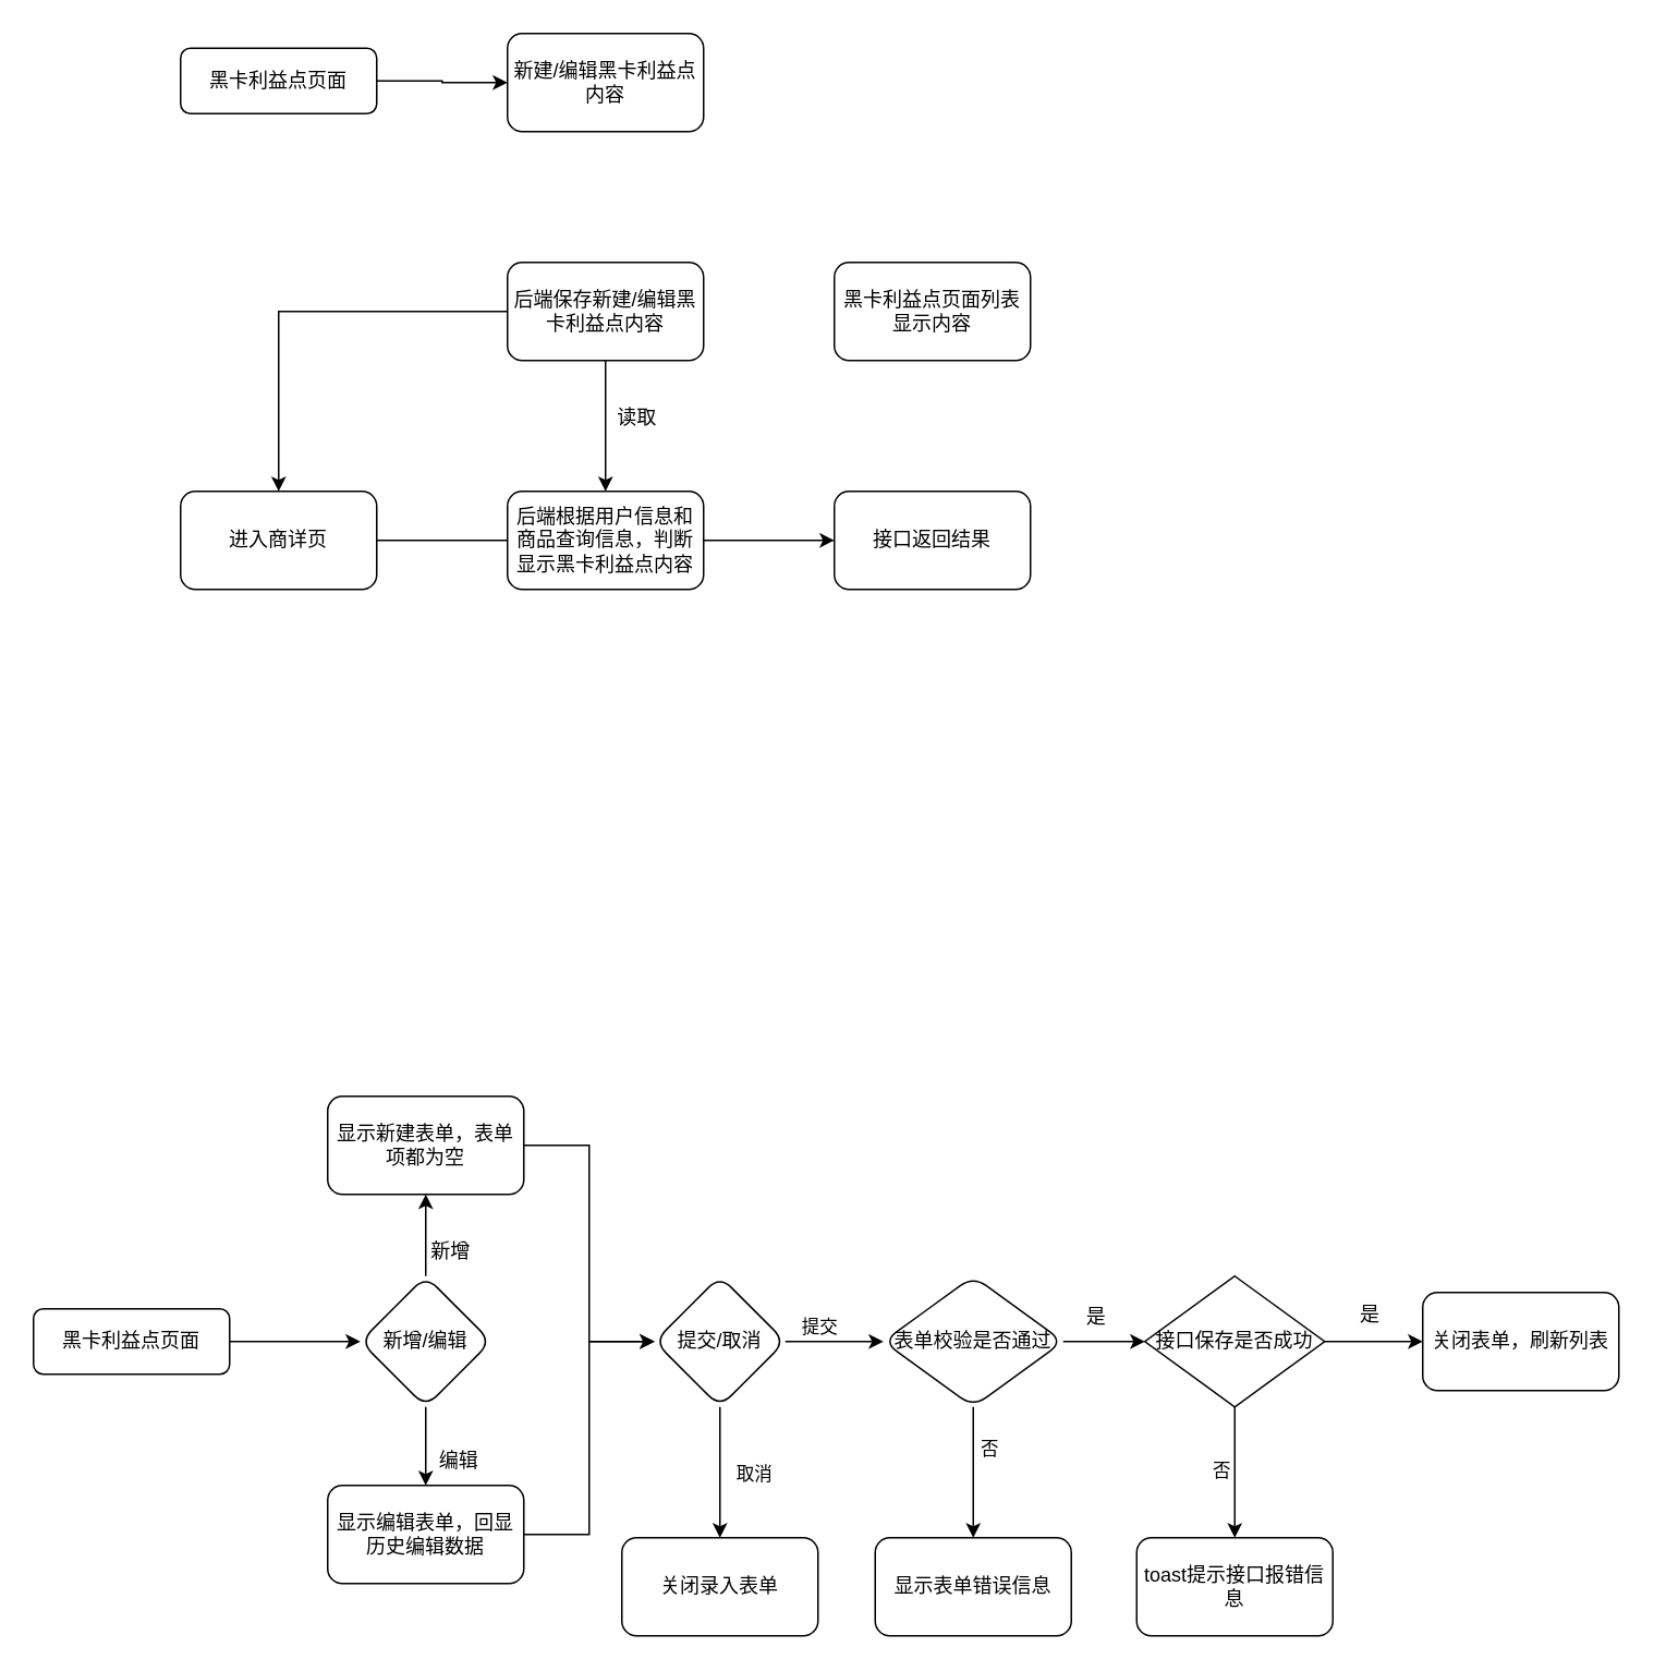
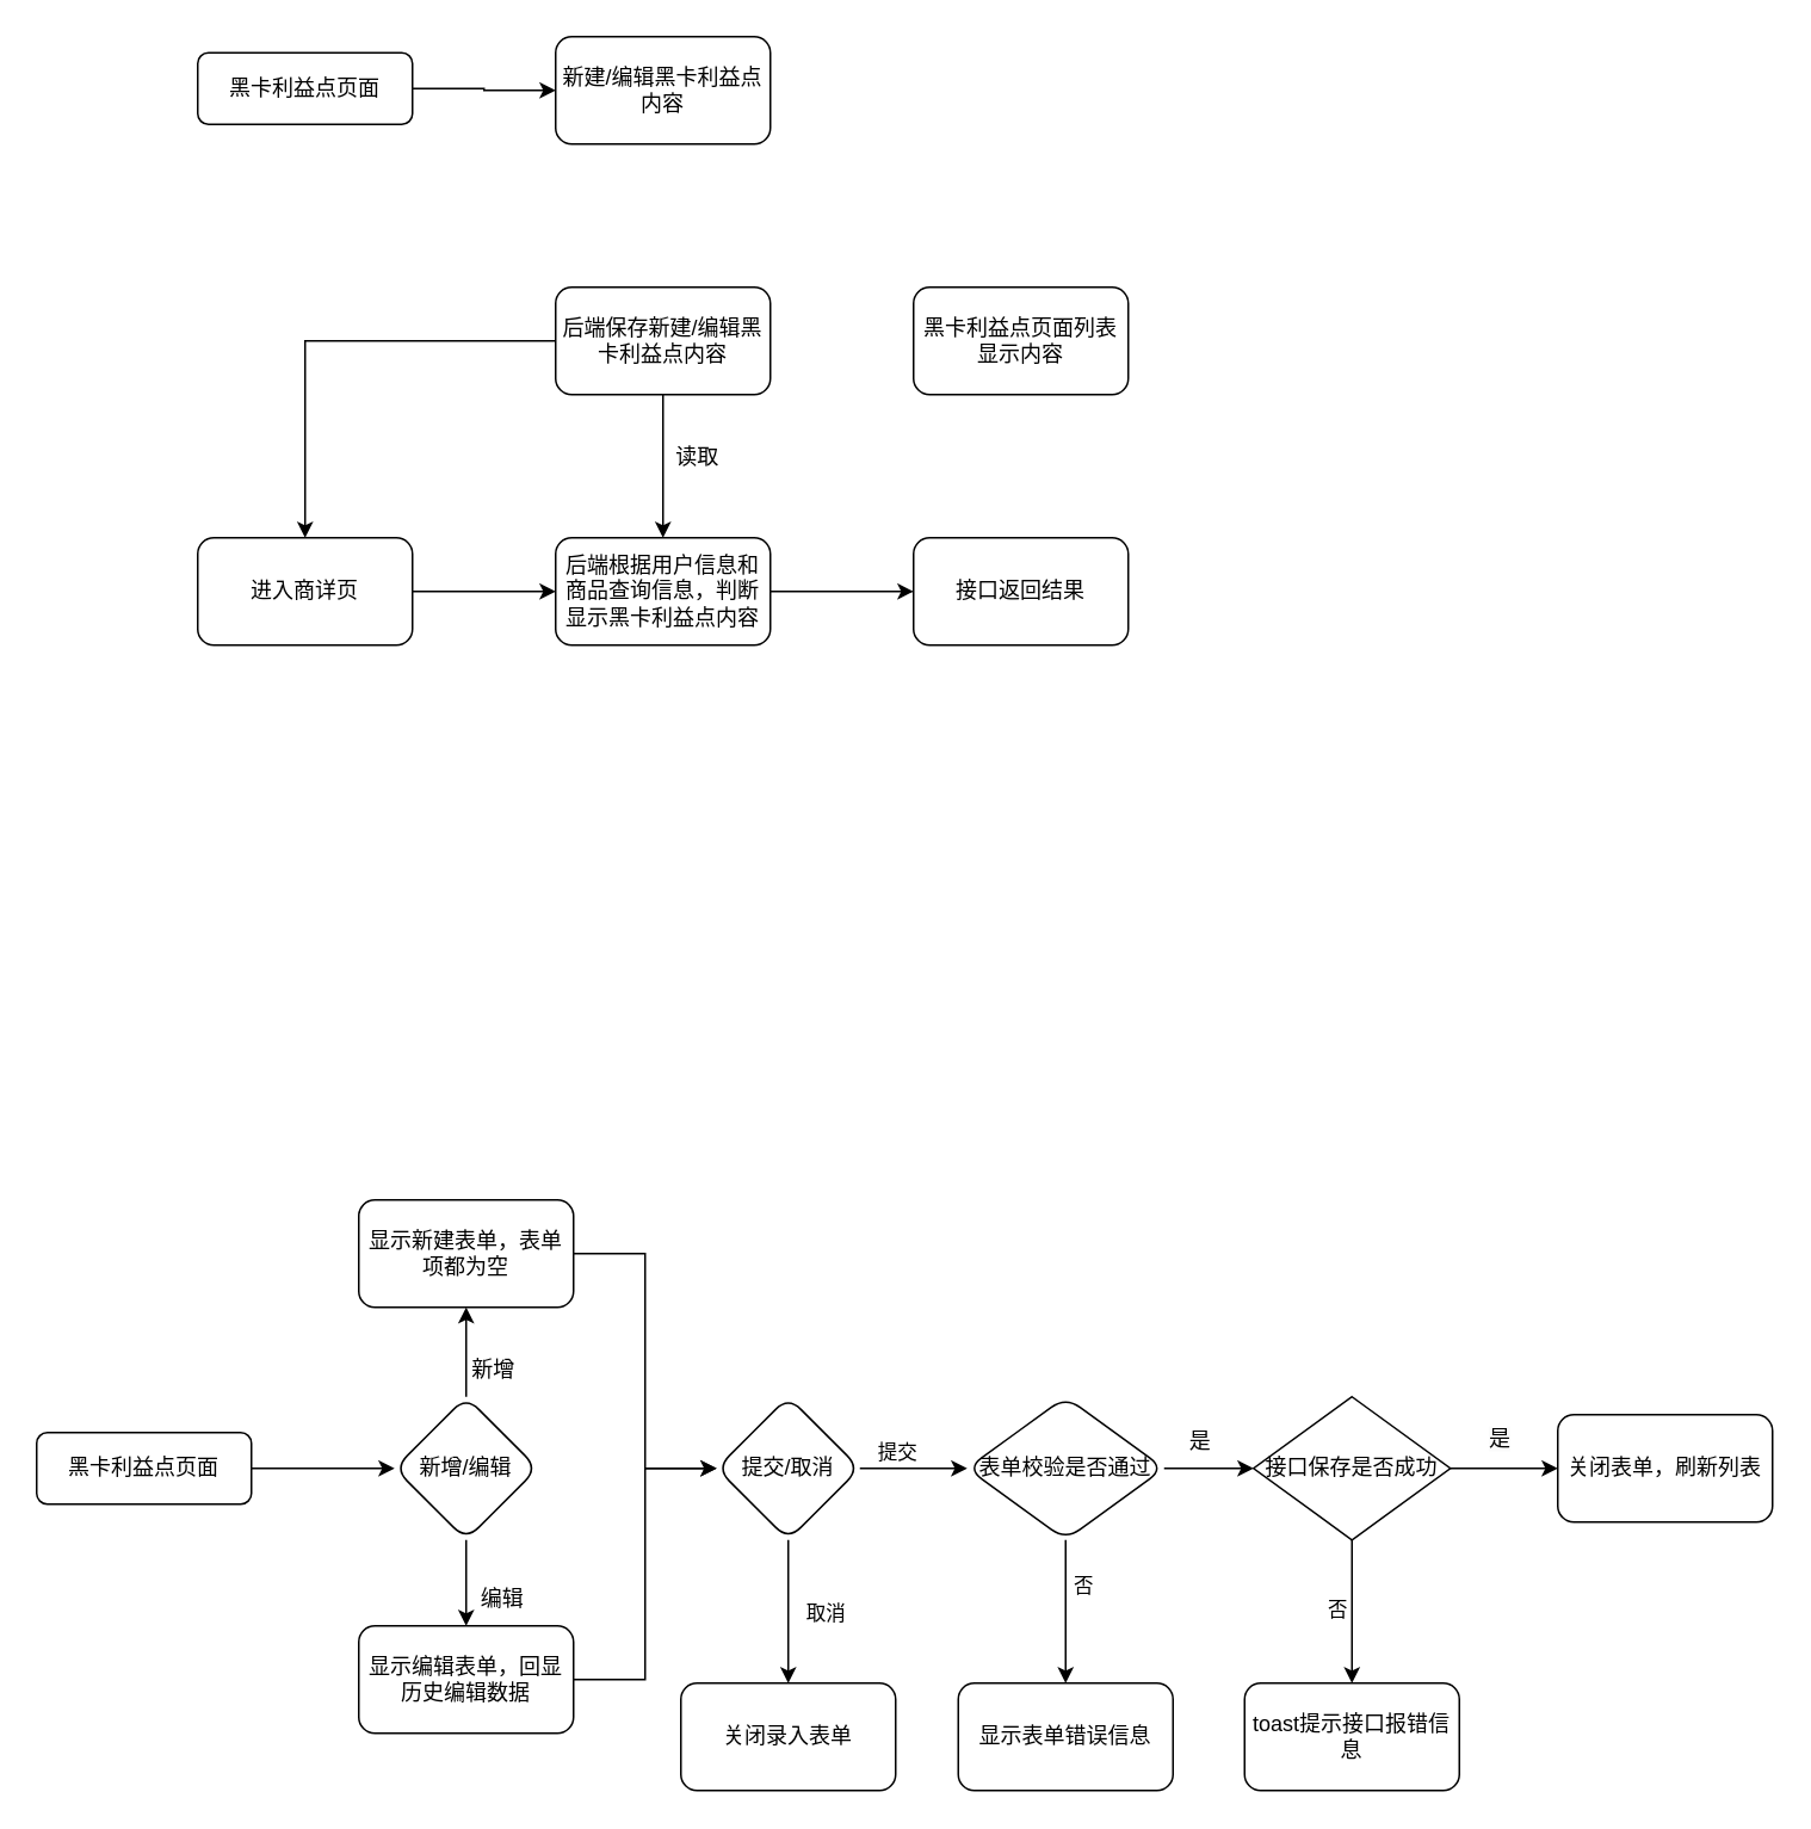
  <mxCell id="0" />
  <mxCell id="1" parent="0" />
  <mxCell id="2" value="" style="edgeStyle=orthogonalEdgeStyle;rounded=0;orthogonalLoop=1;jettySize=auto;html=1;" edge="1" parent="1" source="3" target="4"><mxGeometry relative="1" as="geometry" /></mxCell>
  <mxCell id="3" value="黑卡利益点页面" style="rounded=1;whiteSpace=wrap;html=1;fontSize=12;glass=0;strokeWidth=1;shadow=0;" parent="1" vertex="1"><mxGeometry x="110" y="29" width="120" height="40" as="geometry" /></mxCell>
  <mxCell id="4" value="新建/编辑黑卡利益点内容" style="whiteSpace=wrap;html=1;rounded=1;glass=0;strokeWidth=1;shadow=0;" vertex="1" parent="1"><mxGeometry x="310" y="20" width="120" height="60" as="geometry" /></mxCell>
  <mxCell id="5" value="" style="edgeStyle=orthogonalEdgeStyle;rounded=0;orthogonalLoop=1;jettySize=auto;html=1;" edge="1" parent="1" source="7" target="11"><mxGeometry relative="1" as="geometry" /></mxCell>
  <mxCell id="6" value="" style="edgeStyle=orthogonalEdgeStyle;rounded=0;orthogonalLoop=1;jettySize=auto;html=1;" edge="1" parent="1" source="7" target="9"><mxGeometry relative="1" as="geometry" /></mxCell>
  <mxCell id="7" value="后端保存新建/编辑黑卡利益点内容" style="whiteSpace=wrap;html=1;rounded=1;glass=0;strokeWidth=1;shadow=0;" vertex="1" parent="1"><mxGeometry x="310" y="160" width="120" height="60" as="geometry" /></mxCell>
- <mxCell id="8" value="" style="edgeStyle=orthogonalEdgeStyle;rounded=0;orthogonalLoop=1;jettySize=auto;html=1;endArrow=none;" edge="1" parent="1" source="9" target="11"><mxGeometry relative="1" as="geometry" /></mxCell>
+ <mxCell id="8" value="" style="edgeStyle=orthogonalEdgeStyle;rounded=0;orthogonalLoop=1;jettySize=auto;html=1;" edge="1" parent="1" source="9" target="11"><mxGeometry relative="1" as="geometry" /></mxCell>
  <mxCell id="9" value="进入商详页" style="whiteSpace=wrap;html=1;rounded=1;glass=0;strokeWidth=1;shadow=0;" vertex="1" parent="1"><mxGeometry x="110" y="300" width="120" height="60" as="geometry" /></mxCell>
  <mxCell id="10" value="" style="edgeStyle=orthogonalEdgeStyle;rounded=0;orthogonalLoop=1;jettySize=auto;html=1;" edge="1" parent="1" source="11" target="12"><mxGeometry relative="1" as="geometry" /></mxCell>
  <mxCell id="11" value="后端根据用户信息和商品查询信息，判断显示黑卡利益点内容" style="whiteSpace=wrap;html=1;rounded=1;glass=0;strokeWidth=1;shadow=0;" vertex="1" parent="1"><mxGeometry x="310" y="300" width="120" height="60" as="geometry" /></mxCell>
  <mxCell id="12" value="接口返回结果" style="whiteSpace=wrap;html=1;rounded=1;glass=0;strokeWidth=1;shadow=0;" vertex="1" parent="1"><mxGeometry x="510" y="300" width="120" height="60" as="geometry" /></mxCell>
  <mxCell id="13" value="读取" style="text;html=1;align=center;verticalAlign=middle;resizable=0;points=[];autosize=1;strokeColor=none;fillColor=none;" vertex="1" parent="1"><mxGeometry x="364" y="240" width="50" height="30" as="geometry" /></mxCell>
  <mxCell id="14" value="黑卡利益点页面列表显示内容" style="rounded=1;whiteSpace=wrap;html=1;glass=0;strokeWidth=1;shadow=0;" vertex="1" parent="1"><mxGeometry x="510" y="160" width="120" height="60" as="geometry" /></mxCell>
  <mxCell id="15" value="" style="edgeStyle=orthogonalEdgeStyle;rounded=0;orthogonalLoop=1;jettySize=auto;html=1;" edge="1" parent="1" source="16" target="19"><mxGeometry relative="1" as="geometry" /></mxCell>
  <mxCell id="16" value="黑卡利益点页面" style="rounded=1;whiteSpace=wrap;html=1;fontSize=12;glass=0;strokeWidth=1;shadow=0;" vertex="1" parent="1"><mxGeometry x="20" y="800" width="120" height="40" as="geometry" /></mxCell>
  <mxCell id="17" value="" style="edgeStyle=orthogonalEdgeStyle;rounded=0;orthogonalLoop=1;jettySize=auto;html=1;" edge="1" parent="1" source="19" target="21"><mxGeometry relative="1" as="geometry" /></mxCell>
  <mxCell id="18" value="" style="edgeStyle=orthogonalEdgeStyle;rounded=0;orthogonalLoop=1;jettySize=auto;html=1;" edge="1" parent="1" source="19" target="23"><mxGeometry relative="1" as="geometry" /></mxCell>
  <mxCell id="19" value="新增/编辑" style="rhombus;whiteSpace=wrap;html=1;rounded=1;glass=0;strokeWidth=1;shadow=0;" vertex="1" parent="1"><mxGeometry x="220" y="780" width="80" height="80" as="geometry" /></mxCell>
  <mxCell id="20" style="edgeStyle=orthogonalEdgeStyle;rounded=0;orthogonalLoop=1;jettySize=auto;html=1;entryX=0;entryY=0.5;entryDx=0;entryDy=0;" edge="1" parent="1" source="21" target="30"><mxGeometry relative="1" as="geometry" /></mxCell>
  <mxCell id="21" value="显示新建表单，表单项都为空" style="rounded=1;whiteSpace=wrap;html=1;glass=0;strokeWidth=1;shadow=0;" vertex="1" parent="1"><mxGeometry x="200" y="670" width="120" height="60" as="geometry" /></mxCell>
  <mxCell id="22" style="edgeStyle=orthogonalEdgeStyle;rounded=0;orthogonalLoop=1;jettySize=auto;html=1;entryX=0;entryY=0.5;entryDx=0;entryDy=0;" edge="1" parent="1" source="23" target="30"><mxGeometry relative="1" as="geometry" /></mxCell>
  <mxCell id="23" value="显示编辑表单，回显历史编辑数据" style="rounded=1;whiteSpace=wrap;html=1;glass=0;strokeWidth=1;shadow=0;" vertex="1" parent="1"><mxGeometry x="200" y="908" width="120" height="60" as="geometry" /></mxCell>
  <mxCell id="24" value="新增" style="text;html=1;align=center;verticalAlign=middle;resizable=0;points=[];autosize=1;strokeColor=none;fillColor=none;" vertex="1" parent="1"><mxGeometry x="250" y="750" width="50" height="30" as="geometry" /></mxCell>
  <mxCell id="25" value="编辑" style="text;html=1;align=center;verticalAlign=middle;resizable=0;points=[];autosize=1;strokeColor=none;fillColor=none;" vertex="1" parent="1"><mxGeometry x="255" y="878" width="50" height="30" as="geometry" /></mxCell>
  <mxCell id="26" value="" style="edgeStyle=orthogonalEdgeStyle;rounded=0;orthogonalLoop=1;jettySize=auto;html=1;" edge="1" parent="1" source="30" target="34"><mxGeometry relative="1" as="geometry" /></mxCell>
  <mxCell id="27" value="提交" style="edgeLabel;html=1;align=center;verticalAlign=middle;resizable=0;points=[];" vertex="1" connectable="0" parent="26"><mxGeometry x="-0.275" y="6" relative="1" as="geometry"><mxPoint x="-2" y="-4" as="offset" /></mxGeometry></mxCell>
  <mxCell id="28" value="" style="edgeStyle=orthogonalEdgeStyle;rounded=0;orthogonalLoop=1;jettySize=auto;html=1;" edge="1" parent="1" source="30" target="35"><mxGeometry relative="1" as="geometry" /></mxCell>
  <mxCell id="29" value="取消" style="edgeLabel;html=1;align=center;verticalAlign=middle;resizable=0;points=[];" vertex="1" connectable="0" parent="28"><mxGeometry x="-0.4" y="9" relative="1" as="geometry"><mxPoint x="11" y="16" as="offset" /></mxGeometry></mxCell>
  <mxCell id="30" value="提交/取消" style="rhombus;whiteSpace=wrap;html=1;rounded=1;glass=0;strokeWidth=1;shadow=0;" vertex="1" parent="1"><mxGeometry x="400" y="780" width="80" height="80" as="geometry" /></mxCell>
  <mxCell id="31" value="" style="edgeStyle=orthogonalEdgeStyle;rounded=0;orthogonalLoop=1;jettySize=auto;html=1;entryX=0;entryY=0.5;entryDx=0;entryDy=0;" edge="1" parent="1" source="34" target="40"><mxGeometry relative="1" as="geometry"><mxPoint x="720" y="820" as="targetPoint" /></mxGeometry></mxCell>
  <mxCell id="32" value="" style="edgeStyle=orthogonalEdgeStyle;rounded=0;orthogonalLoop=1;jettySize=auto;html=1;" edge="1" parent="1" source="34" target="37"><mxGeometry relative="1" as="geometry" /></mxCell>
  <mxCell id="33" value="否" style="edgeLabel;html=1;align=center;verticalAlign=middle;resizable=0;points=[];" vertex="1" connectable="0" parent="32"><mxGeometry x="-0.375" y="9" relative="1" as="geometry"><mxPoint as="offset" /></mxGeometry></mxCell>
  <mxCell id="34" value="表单校验是否通过" style="rhombus;whiteSpace=wrap;html=1;rounded=1;glass=0;strokeWidth=1;shadow=0;" vertex="1" parent="1"><mxGeometry x="540" y="780" width="110" height="80" as="geometry" /></mxCell>
  <mxCell id="35" value="关闭录入表单" style="whiteSpace=wrap;html=1;rounded=1;glass=0;strokeWidth=1;shadow=0;" vertex="1" parent="1"><mxGeometry x="380" y="940" width="120" height="60" as="geometry" /></mxCell>
  <mxCell id="36" value="是" style="text;html=1;align=center;verticalAlign=middle;resizable=0;points=[];autosize=1;strokeColor=none;fillColor=none;" vertex="1" parent="1"><mxGeometry x="650" y="790" width="40" height="30" as="geometry" /></mxCell>
  <mxCell id="37" value="显示表单错误信息" style="whiteSpace=wrap;html=1;rounded=1;glass=0;strokeWidth=1;shadow=0;" vertex="1" parent="1"><mxGeometry x="535" y="940" width="120" height="60" as="geometry" /></mxCell>
  <mxCell id="38" value="" style="edgeStyle=orthogonalEdgeStyle;rounded=0;orthogonalLoop=1;jettySize=auto;html=1;" edge="1" parent="1" source="40" target="41"><mxGeometry relative="1" as="geometry" /></mxCell>
  <mxCell id="39" value="" style="edgeStyle=orthogonalEdgeStyle;rounded=0;orthogonalLoop=1;jettySize=auto;html=1;" edge="1" parent="1" source="40" target="43"><mxGeometry relative="1" as="geometry" /></mxCell>
  <mxCell id="40" value="接口保存是否成功" style="rhombus;whiteSpace=wrap;html=1;" vertex="1" parent="1"><mxGeometry x="700" y="780" width="110" height="80" as="geometry" /></mxCell>
  <mxCell id="41" value="关闭表单，刷新列表" style="rounded=1;whiteSpace=wrap;html=1;" vertex="1" parent="1"><mxGeometry x="870" y="790" width="120" height="60" as="geometry" /></mxCell>
  <mxCell id="42" value="&lt;span style=&quot;color: rgb(0, 0, 0); font-family: Helvetica; font-size: 12px; font-style: normal; font-variant-ligatures: normal; font-variant-caps: normal; font-weight: 400; letter-spacing: normal; orphans: 2; text-align: center; text-indent: 0px; text-transform: none; widows: 2; word-spacing: 0px; -webkit-text-stroke-width: 0px; background-color: rgb(251, 251, 251); text-decoration-thickness: initial; text-decoration-style: initial; text-decoration-color: initial; float: none; display: inline !important;&quot;&gt;是&lt;/span&gt;" style="text;whiteSpace=wrap;html=1;" vertex="1" parent="1"><mxGeometry x="830" y="790" width="50" height="40" as="geometry" /></mxCell>
  <mxCell id="43" value="toast提示接口报错信息" style="rounded=1;whiteSpace=wrap;html=1;" vertex="1" parent="1"><mxGeometry x="695" y="940" width="120" height="60" as="geometry" /></mxCell>
  <mxCell id="44" value="否" style="edgeLabel;html=1;align=center;verticalAlign=middle;resizable=0;points=[];" vertex="1" connectable="0" parent="1"><mxGeometry x="660" y="895" as="geometry"><mxPoint x="86" y="3" as="offset" /></mxGeometry></mxCell>
